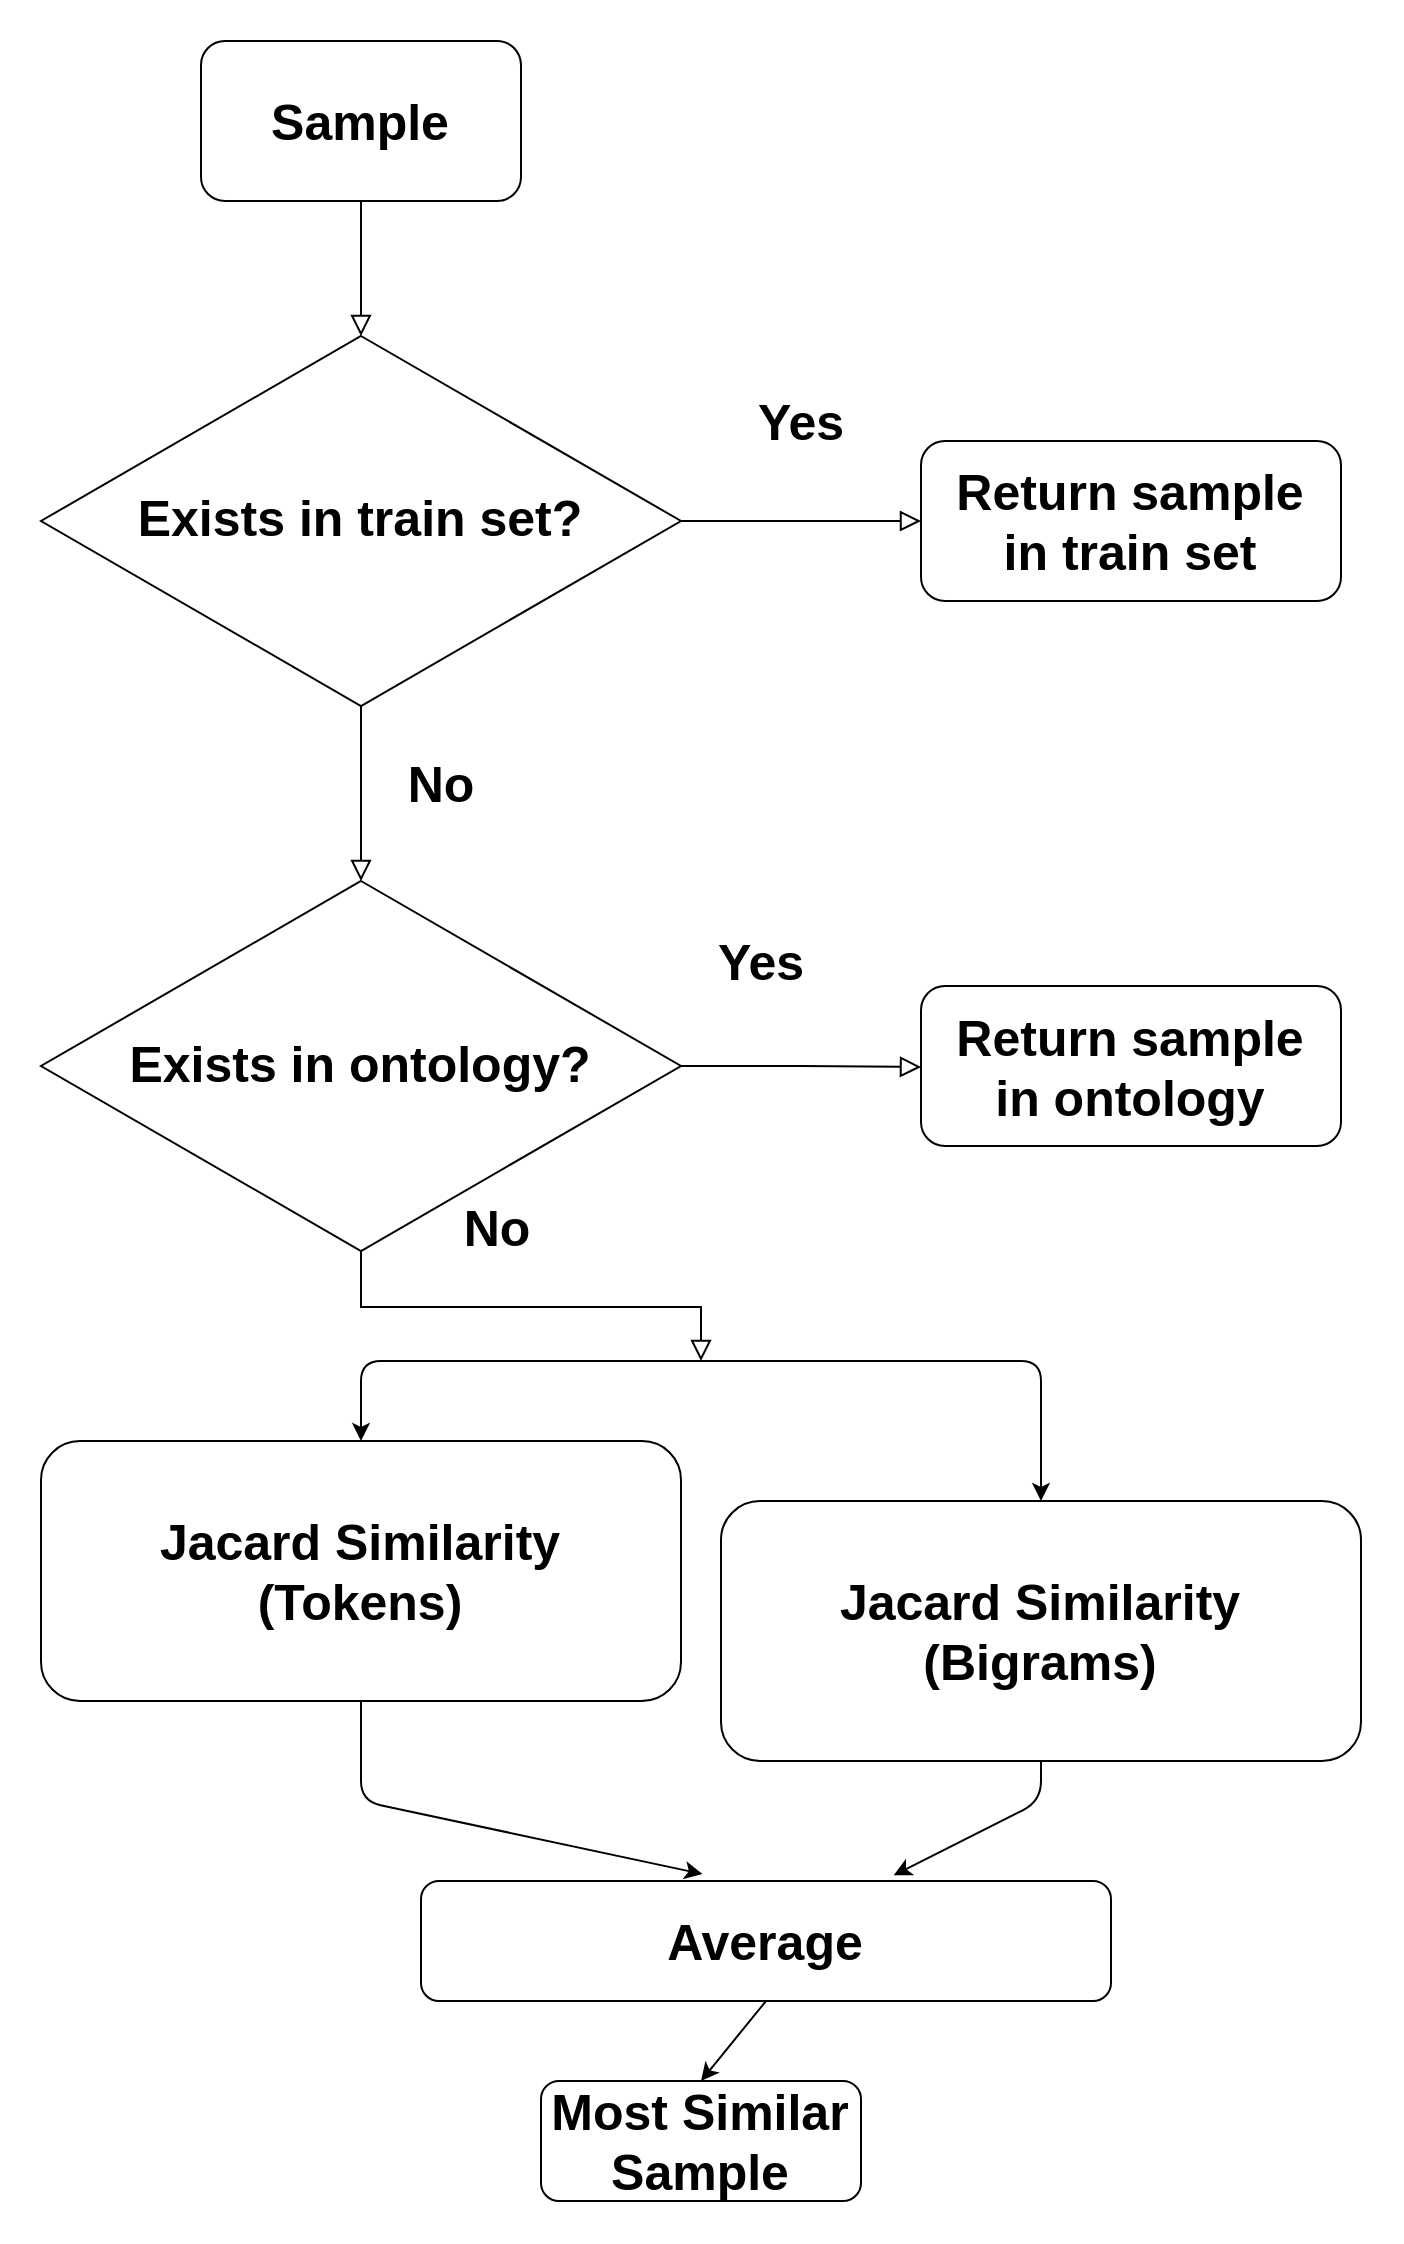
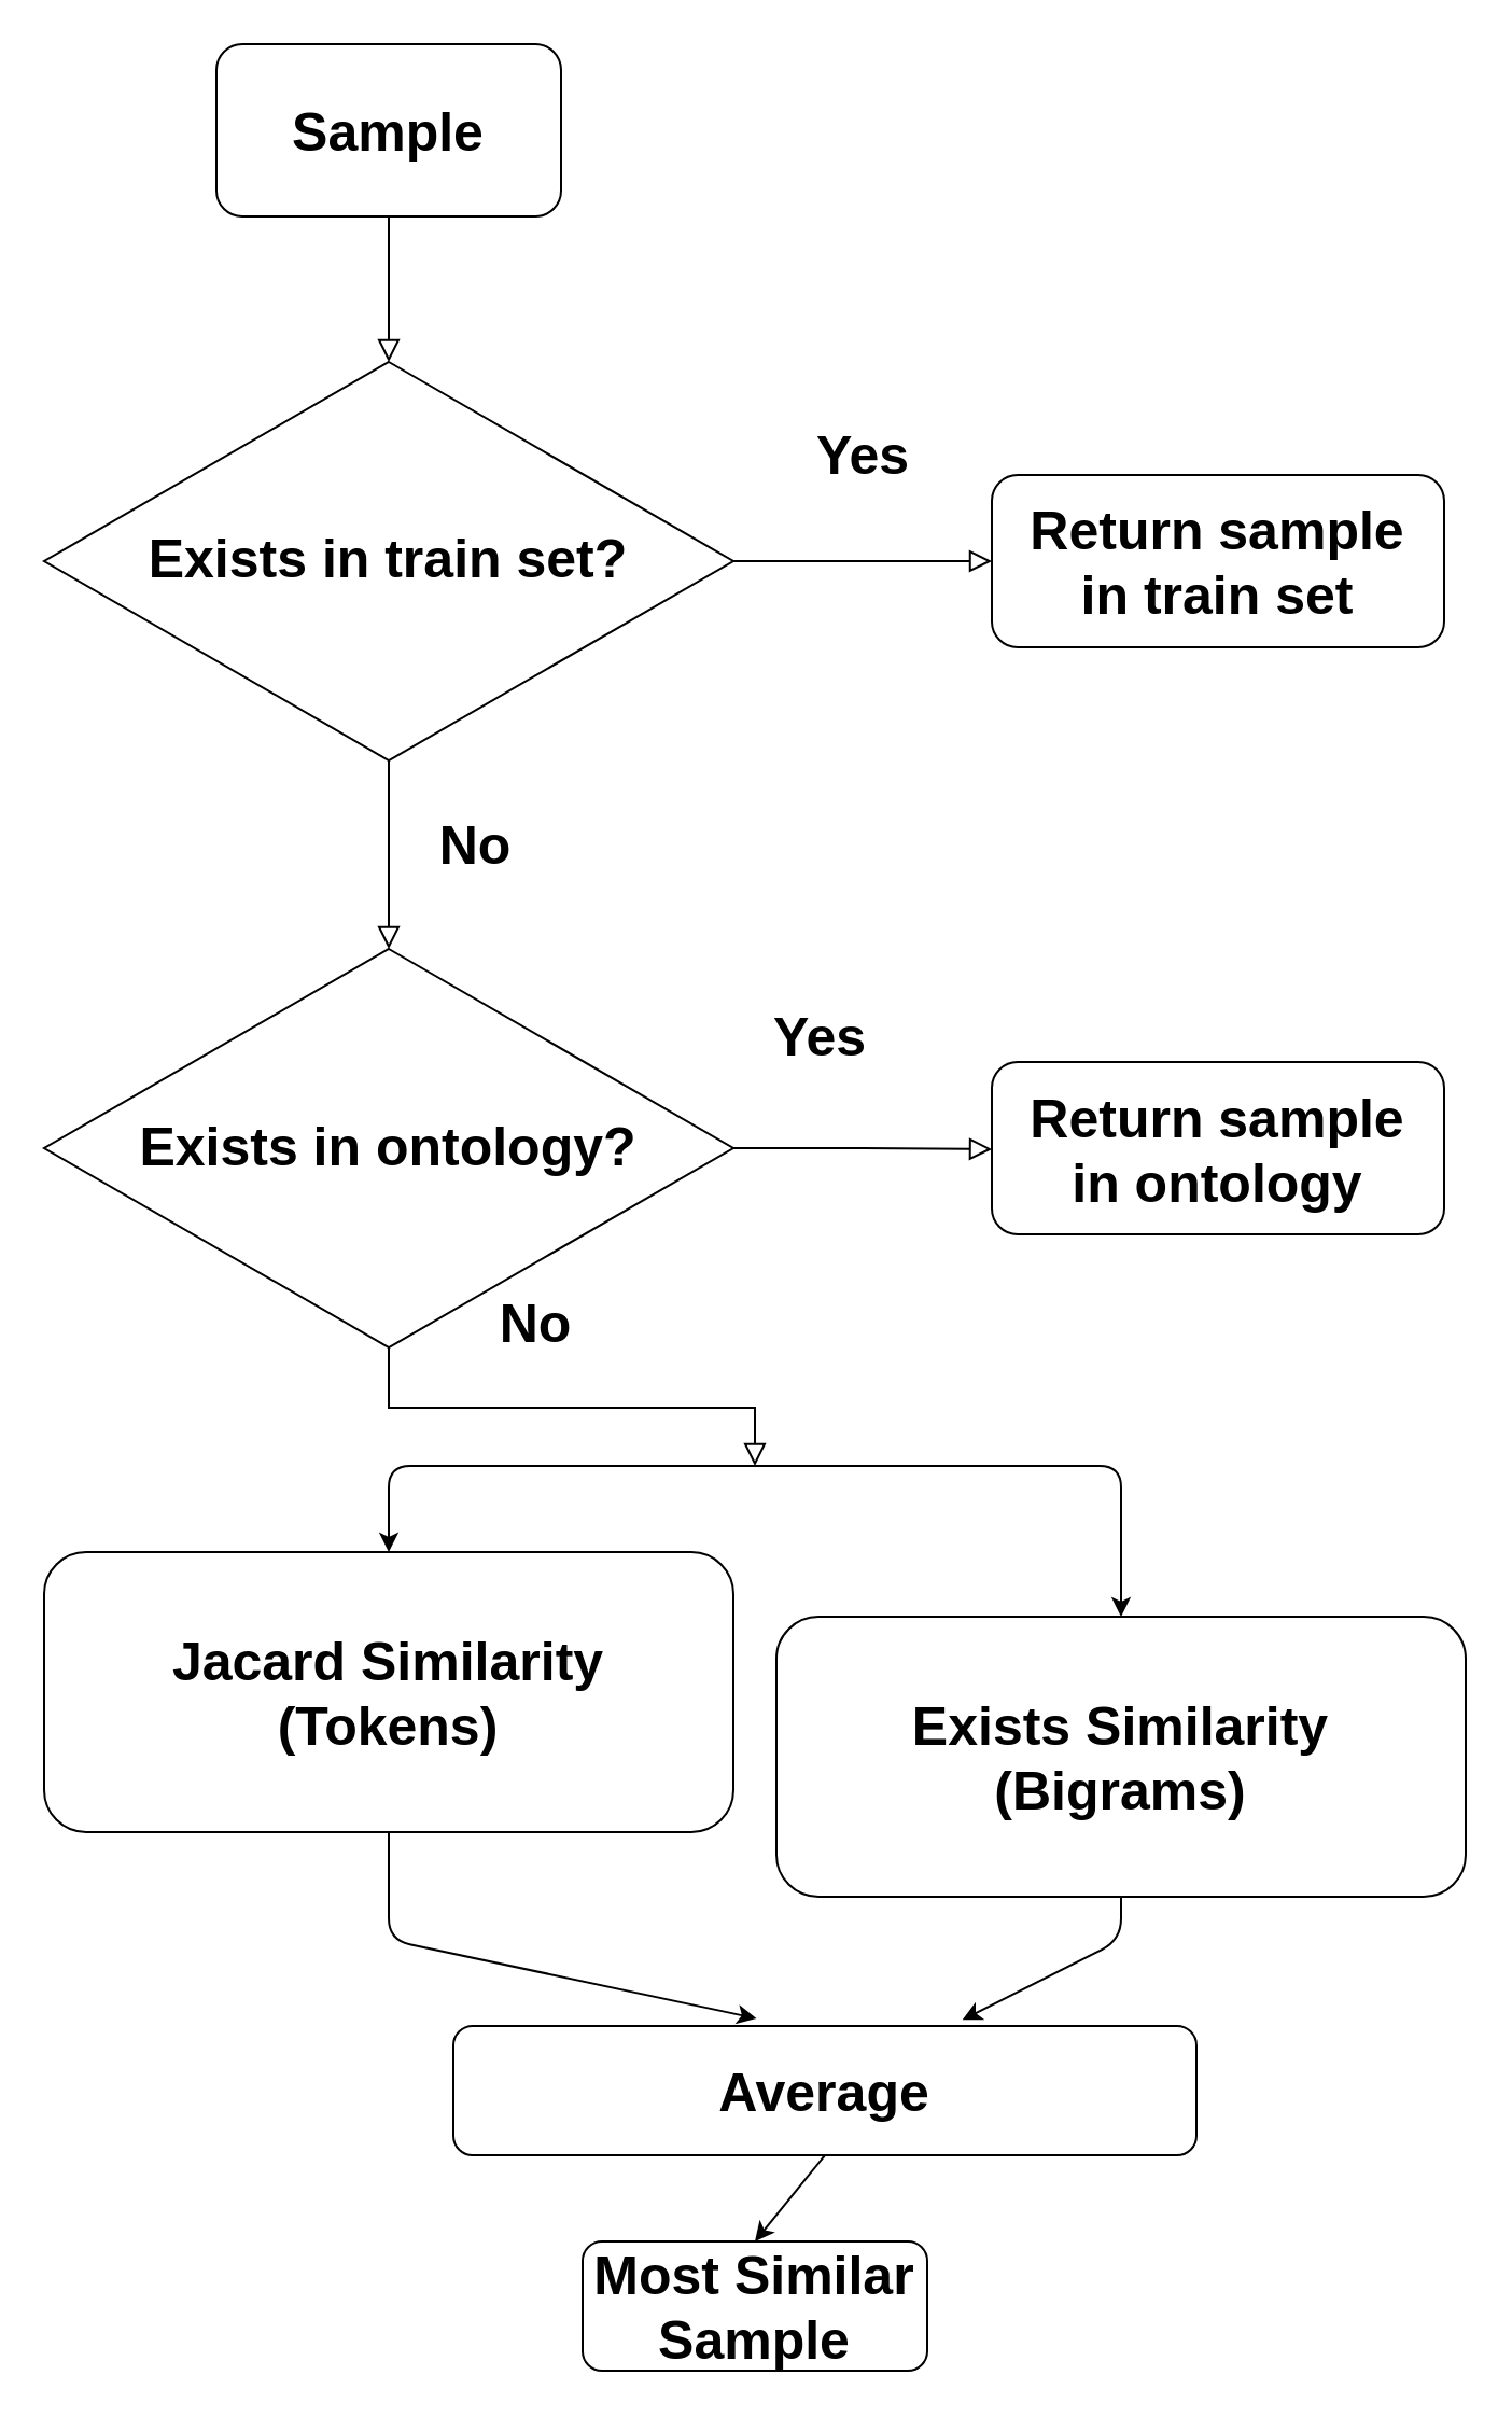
  <mxCell id="0" />
  <mxCell id="1" parent="0" />
  <mxCell id="2" value="" style="rounded=0;html=1;jettySize=auto;orthogonalLoop=1;fontSize=11;endArrow=block;endFill=0;endSize=8;strokeWidth=1;shadow=0;labelBackgroundColor=none;edgeStyle=orthogonalEdgeStyle;entryX=0.5;entryY=0;entryDx=0;entryDy=0;" parent="1" source="3" target="6" edge="1"><mxGeometry relative="1" as="geometry"><mxPoint x="140" y="150" as="targetPoint" /></mxGeometry></mxCell>
  <mxCell id="3" value="&lt;font style=&quot;font-size: 25px&quot;&gt;Sample&lt;/font&gt;" style="rounded=1;whiteSpace=wrap;html=1;fontSize=12;glass=0;strokeWidth=1;shadow=0;fontStyle=1" parent="1" vertex="1"><mxGeometry x="100" y="20" width="160" height="80" as="geometry" /></mxCell>
  <mxCell id="4" value="No" style="rounded=0;html=1;jettySize=auto;orthogonalLoop=1;fontSize=25;endArrow=block;endFill=0;endSize=8;strokeWidth=1;shadow=0;labelBackgroundColor=none;edgeStyle=orthogonalEdgeStyle;fontStyle=1" parent="1" source="6" edge="1"><mxGeometry x="-0.143" y="40" relative="1" as="geometry"><mxPoint as="offset" /><mxPoint x="180" y="440" as="targetPoint" /></mxGeometry></mxCell>
  <mxCell id="5" value="Yes" style="edgeStyle=orthogonalEdgeStyle;rounded=0;html=1;jettySize=auto;orthogonalLoop=1;fontSize=25;endArrow=block;endFill=0;endSize=8;strokeWidth=1;shadow=0;labelBackgroundColor=none;fontStyle=1" parent="1" source="6" target="8" edge="1"><mxGeometry y="50" relative="1" as="geometry"><mxPoint as="offset" /></mxGeometry></mxCell>
  <mxCell id="6" value="&lt;font style=&quot;font-size: 25px&quot;&gt;&lt;b&gt;Exists in train set?&lt;/b&gt;&lt;/font&gt;" style="rhombus;whiteSpace=wrap;html=1;shadow=0;fontFamily=Helvetica;fontSize=12;align=center;strokeWidth=1;spacing=6;spacingTop=-4;" parent="1" vertex="1"><mxGeometry x="20" y="167.5" width="320" height="185" as="geometry" /></mxCell>
  <mxCell id="7" value="Most Similar Sample" style="rounded=1;whiteSpace=wrap;html=1;fontSize=25;glass=0;strokeWidth=1;shadow=0;fontStyle=1" parent="1" vertex="1"><mxGeometry x="270" y="1040" width="160" height="60" as="geometry" /></mxCell>
  <mxCell id="8" value="Return sample &lt;br&gt;in train set" style="rounded=1;whiteSpace=wrap;html=1;fontSize=25;glass=0;strokeWidth=1;shadow=0;fontStyle=1" parent="1" vertex="1"><mxGeometry x="460" y="220" width="210" height="80" as="geometry" /></mxCell>
  <mxCell id="9" value="&lt;font style=&quot;font-size: 25px&quot;&gt;&lt;b&gt;Exists in ontology?&lt;/b&gt;&lt;/font&gt;" style="rhombus;whiteSpace=wrap;html=1;shadow=0;fontFamily=Helvetica;fontSize=12;align=center;strokeWidth=1;spacing=6;spacingTop=-4;" vertex="1" parent="1"><mxGeometry x="20" y="440" width="320" height="185" as="geometry" /></mxCell>
  <mxCell id="10" value="Yes" style="edgeStyle=orthogonalEdgeStyle;rounded=0;html=1;jettySize=auto;orthogonalLoop=1;fontSize=25;endArrow=block;endFill=0;endSize=8;strokeWidth=1;shadow=0;labelBackgroundColor=none;exitX=1;exitY=0.5;exitDx=0;exitDy=0;fontStyle=1" edge="1" parent="1" source="9"><mxGeometry x="-0.334" y="53" relative="1" as="geometry"><mxPoint as="offset" /><mxPoint x="500" y="472.5" as="sourcePoint" /><mxPoint x="460" y="533" as="targetPoint" /><Array as="points"><mxPoint x="400" y="533" /><mxPoint x="400" y="533" /></Array></mxGeometry></mxCell>
  <mxCell id="11" value="Return sample &lt;br&gt;in ontology" style="rounded=1;whiteSpace=wrap;html=1;fontSize=25;glass=0;strokeWidth=1;shadow=0;fontStyle=1" vertex="1" parent="1"><mxGeometry x="460" y="492.5" width="210" height="80" as="geometry" /></mxCell>
  <mxCell id="12" value="No" style="rounded=0;html=1;jettySize=auto;orthogonalLoop=1;fontSize=25;endArrow=block;endFill=0;endSize=8;strokeWidth=1;shadow=0;labelBackgroundColor=none;edgeStyle=orthogonalEdgeStyle;fontStyle=1;exitX=0.5;exitY=1;exitDx=0;exitDy=0;" edge="1" parent="1" source="9"><mxGeometry x="-0.143" y="40" relative="1" as="geometry"><mxPoint as="offset" /><mxPoint x="70" y="670" as="sourcePoint" /><mxPoint x="350" y="680" as="targetPoint" /><Array as="points"><mxPoint x="180" y="653" /><mxPoint x="350" y="653" /><mxPoint x="350" y="680" /></Array></mxGeometry></mxCell>
  <mxCell id="13" value="Jacard Similarity&lt;br&gt;(Tokens)" style="rounded=1;whiteSpace=wrap;html=1;fontSize=25;fontStyle=1" vertex="1" parent="1"><mxGeometry x="20" y="720" width="320" height="130" as="geometry" /></mxCell>
- <mxCell id="14" value="Jacard Similarity&lt;br&gt;(Bigrams)" style="rounded=1;whiteSpace=wrap;html=1;fontSize=25;fontStyle=1" vertex="1" parent="1"><mxGeometry x="360" y="750" width="320" height="130" as="geometry" /></mxCell>
+ <mxCell id="14" value="Exists Similarity&lt;br&gt;(Bigrams)" style="rounded=1;whiteSpace=wrap;html=1;fontSize=25;fontStyle=1" vertex="1" parent="1"><mxGeometry x="360" y="750" width="320" height="130" as="geometry" /></mxCell>
  <mxCell id="15" value="" style="endArrow=classic;html=1;fontSize=25;entryX=0.5;entryY=0;entryDx=0;entryDy=0;" edge="1" parent="1" target="13"><mxGeometry width="50" height="50" relative="1" as="geometry"><mxPoint x="390" y="680" as="sourcePoint" /><mxPoint x="180" y="740" as="targetPoint" /><Array as="points"><mxPoint x="280" y="680" /><mxPoint x="180" y="680" /></Array></mxGeometry></mxCell>
  <mxCell id="16" value="" style="endArrow=classic;html=1;fontSize=25;entryX=0.5;entryY=0;entryDx=0;entryDy=0;" edge="1" parent="1" target="14"><mxGeometry width="50" height="50" relative="1" as="geometry"><mxPoint x="390" y="680" as="sourcePoint" /><mxPoint x="640" y="750" as="targetPoint" /><Array as="points"><mxPoint x="520" y="680" /></Array></mxGeometry></mxCell>
  <mxCell id="17" value="" style="endArrow=classic;html=1;fontSize=25;exitX=0.5;exitY=1;exitDx=0;exitDy=0;entryX=0.685;entryY=-0.047;entryDx=0;entryDy=0;entryPerimeter=0;" edge="1" parent="1" source="14" target="18"><mxGeometry width="50" height="50" relative="1" as="geometry"><mxPoint x="440" y="930" as="sourcePoint" /><mxPoint x="730" y="990" as="targetPoint" /><Array as="points"><mxPoint x="520" y="900" /></Array></mxGeometry></mxCell>
  <mxCell id="18" value="&lt;b&gt;Average&lt;/b&gt;" style="rounded=1;whiteSpace=wrap;html=1;fontSize=25;" vertex="1" parent="1"><mxGeometry x="210" y="940" width="345" height="60" as="geometry" /></mxCell>
  <mxCell id="19" value="" style="endArrow=classic;html=1;fontSize=25;exitX=0.5;exitY=1;exitDx=0;exitDy=0;entryX=0.408;entryY=-0.058;entryDx=0;entryDy=0;entryPerimeter=0;" edge="1" parent="1" source="13" target="18"><mxGeometry width="50" height="50" relative="1" as="geometry"><mxPoint x="530" y="890" as="sourcePoint" /><mxPoint x="411.8" y="947.18" as="targetPoint" /><Array as="points"><mxPoint x="180" y="900" /></Array></mxGeometry></mxCell>
  <mxCell id="20" value="" style="endArrow=classic;html=1;fontSize=25;exitX=0.5;exitY=1;exitDx=0;exitDy=0;entryX=0.5;entryY=0;entryDx=0;entryDy=0;" edge="1" parent="1" source="18" target="7"><mxGeometry width="50" height="50" relative="1" as="geometry"><mxPoint x="190" y="890" as="sourcePoint" /><mxPoint x="334.24" y="946.52" as="targetPoint" /><Array as="points" /></mxGeometry></mxCell>
